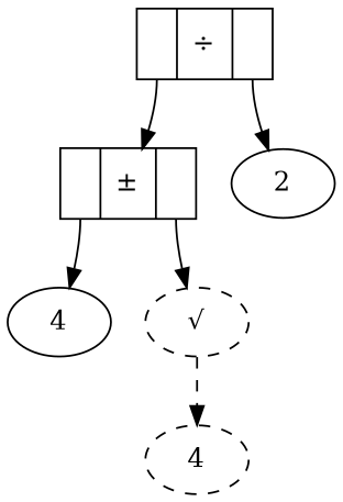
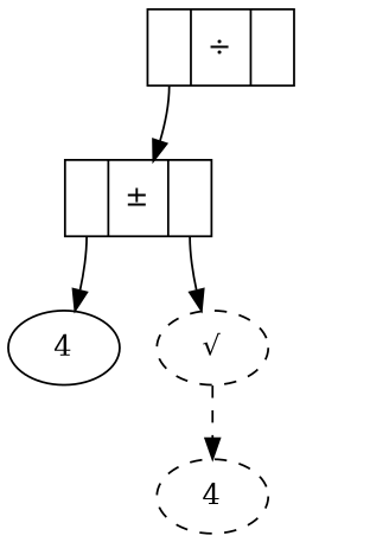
  strict digraph {
    edge [tailport=1]
    n1 [label="<0>|&plusmn;|<1>" shape=record]
    n2 [label="&radic;" style=dashed]
    n3 [label=4]
    n4 [label=4 style=dashed]
    n5 [label="<0>|&divide;|<1>" shape=record]
-   n6 [label=2]
    n1 -> n2
    n1 -> n3 [tailport=0]
    n2 -> n4 [style=dashed tailport=""]
    n5 -> n1 [tailport=0]
-   n5 -> n6
  }
